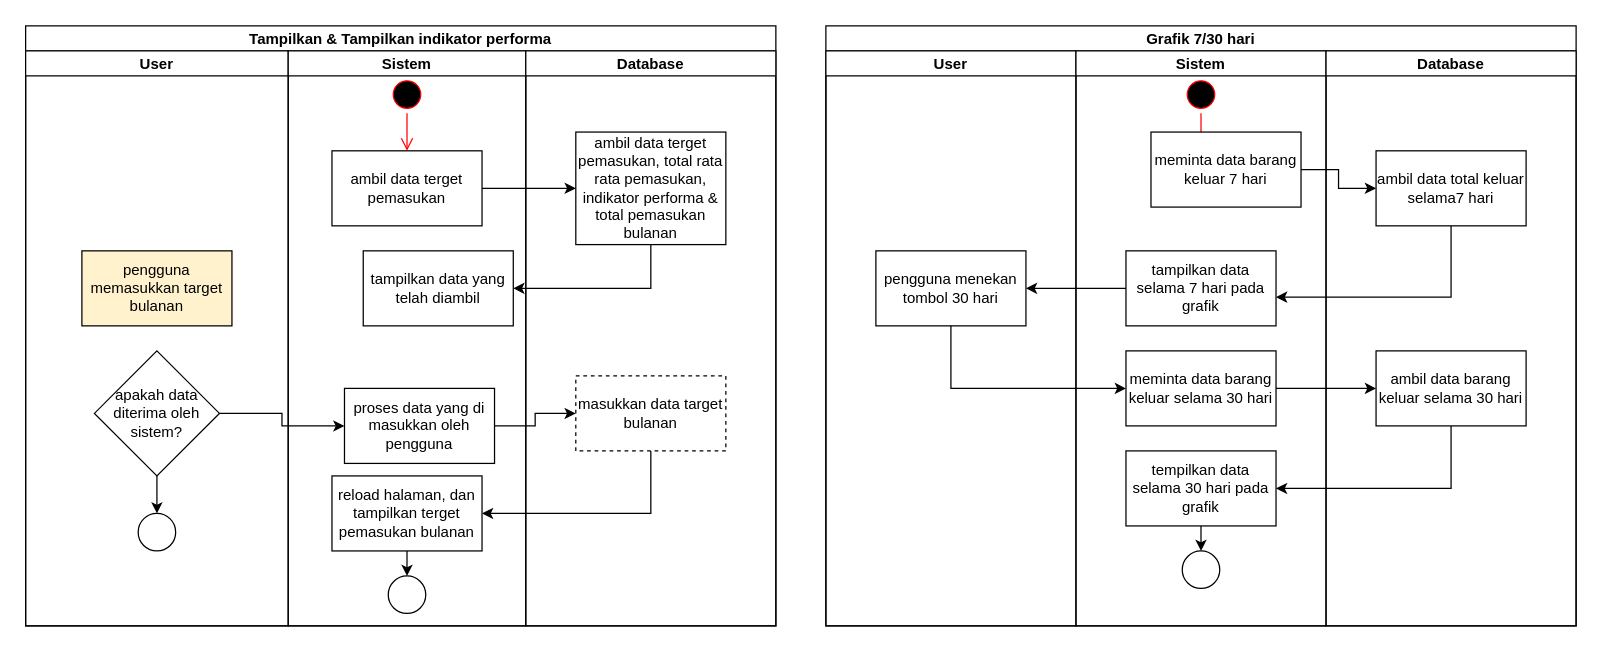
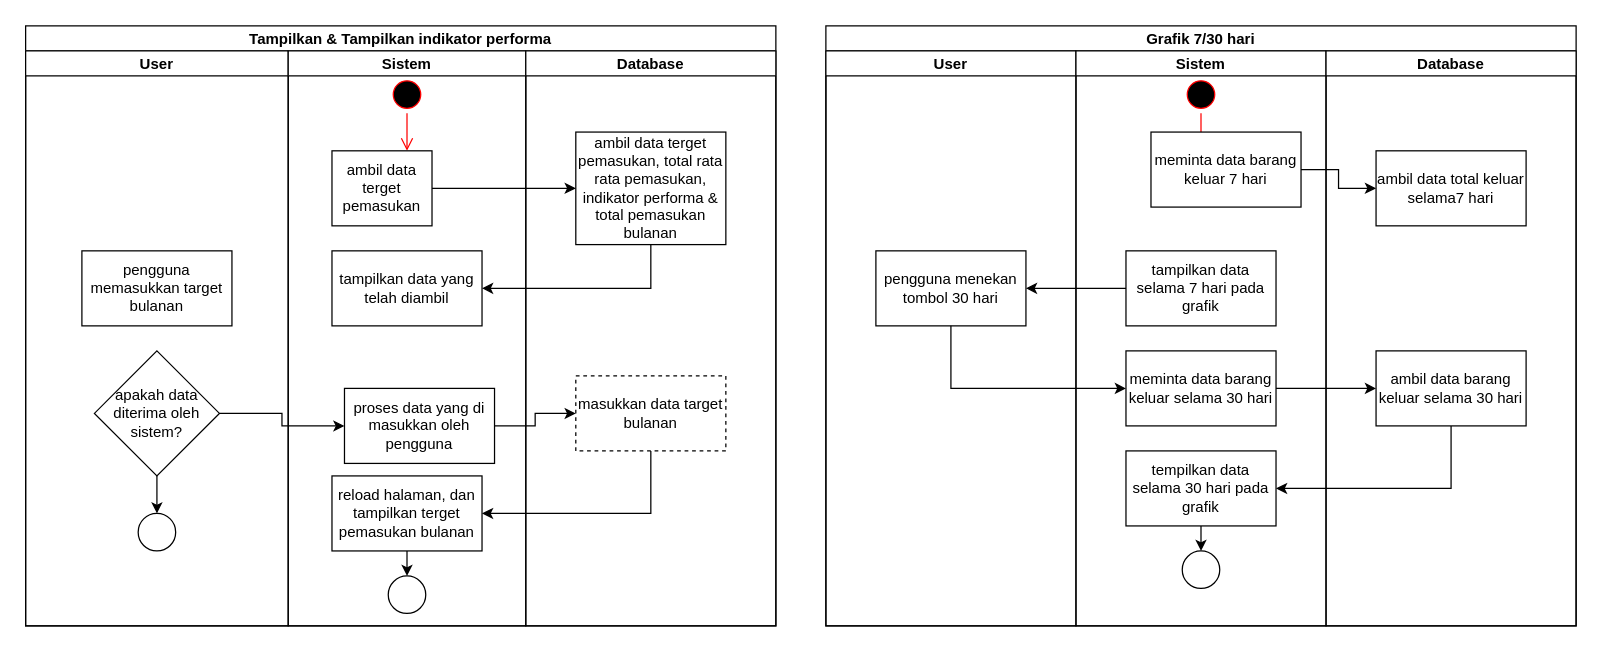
  <mxCell id="0" />
  <mxCell id="1" parent="0" />
  <mxCell id="2" value="Tampilkan &amp; Tampilkan indikator performa" style="swimlane;childLayout=stackLayout;resizeParent=1;resizeParentMax=0;startSize=20;" vertex="1" parent="1"><mxGeometry x="20" y="20" width="600" height="480" as="geometry" /></mxCell>
  <mxCell id="3" value="User" style="swimlane;startSize=20;" vertex="1" parent="2"><mxGeometry y="20" width="210" height="460" as="geometry" /></mxCell>
- <mxCell id="4" value="pengguna memasukkan target bulanan" style="rounded=0;whiteSpace=wrap;html=1;fillColor=#fff2cc;" vertex="1" parent="3"><mxGeometry x="45" y="160" width="120" height="60" as="geometry" /></mxCell>
+ <mxCell id="4" value="pengguna memasukkan target bulanan" style="rounded=0;whiteSpace=wrap;html=1;" vertex="1" parent="3"><mxGeometry x="45" y="160" width="120" height="60" as="geometry" /></mxCell>
  <mxCell id="5" style="edgeStyle=orthogonalEdgeStyle;rounded=0;orthogonalLoop=1;jettySize=auto;html=1;exitX=0.5;exitY=1;exitDx=0;exitDy=0;entryX=0.5;entryY=0;entryDx=0;entryDy=0;" edge="1" parent="3" source="6" target="7"><mxGeometry relative="1" as="geometry" /></mxCell>
  <mxCell id="6" value="apakah data diterima oleh sistem?" style="rhombus;whiteSpace=wrap;html=1;spacingLeft=10;spacingRight=10;" vertex="1" parent="3"><mxGeometry x="55" y="240" width="100" height="100" as="geometry" /></mxCell>
  <mxCell id="7" value="" style="ellipse;whiteSpace=wrap;html=1;aspect=fixed;" vertex="1" parent="3"><mxGeometry x="90" y="370" width="30" height="30" as="geometry" /></mxCell>
  <mxCell id="8" value="Sistem" style="swimlane;startSize=20;" vertex="1" parent="2"><mxGeometry x="210" y="20" width="190" height="460" as="geometry" /></mxCell>
  <mxCell id="9" value="" style="ellipse;html=1;shape=startState;fillColor=#000000;strokeColor=#ff0000;" vertex="1" parent="8"><mxGeometry x="80" y="20" width="30" height="30" as="geometry" /></mxCell>
  <mxCell id="10" value="" style="edgeStyle=orthogonalEdgeStyle;html=1;verticalAlign=bottom;endArrow=open;endSize=8;strokeColor=#ff0000;rounded=0;" edge="1" source="9" parent="8"><mxGeometry relative="1" as="geometry"><mxPoint x="95" y="80" as="targetPoint" /></mxGeometry></mxCell>
- <mxCell id="11" value="ambil data terget pemasukan" style="rounded=0;whiteSpace=wrap;html=1;" vertex="1" parent="8"><mxGeometry x="35" y="80" width="120" height="60" as="geometry" /></mxCell>
- <mxCell id="12" value="tampilkan data yang telah diambil" style="rounded=0;whiteSpace=wrap;html=1;" vertex="1" parent="8"><mxGeometry x="60" y="160" width="120" height="60" as="geometry" /></mxCell>
+ <mxCell id="11" value="ambil data terget pemasukan" style="rounded=0;whiteSpace=wrap;html=1;" vertex="1" parent="8"><mxGeometry x="35" y="80" width="80" height="60" as="geometry" /></mxCell>
+ <mxCell id="12" value="tampilkan data yang telah diambil" style="rounded=0;whiteSpace=wrap;html=1;" vertex="1" parent="8"><mxGeometry x="35" y="160" width="120" height="60" as="geometry" /></mxCell>
  <mxCell id="13" value="proses data yang di masukkan oleh pengguna" style="rounded=0;whiteSpace=wrap;html=1;" vertex="1" parent="8"><mxGeometry x="45" y="270" width="120" height="60" as="geometry" /></mxCell>
  <mxCell id="14" style="edgeStyle=orthogonalEdgeStyle;rounded=0;orthogonalLoop=1;jettySize=auto;html=1;exitX=0.5;exitY=1;exitDx=0;exitDy=0;entryX=0.5;entryY=0;entryDx=0;entryDy=0;" edge="1" parent="8" source="15" target="16"><mxGeometry relative="1" as="geometry" /></mxCell>
  <mxCell id="15" value="reload halaman, dan tampilkan terget pemasukan bulanan" style="rounded=0;whiteSpace=wrap;html=1;" vertex="1" parent="8"><mxGeometry x="35" y="340" width="120" height="60" as="geometry" /></mxCell>
  <mxCell id="16" value="" style="ellipse;whiteSpace=wrap;html=1;aspect=fixed;" vertex="1" parent="8"><mxGeometry x="80" y="420" width="30" height="30" as="geometry" /></mxCell>
  <mxCell id="17" value="Database" style="swimlane;startSize=20;" vertex="1" parent="2"><mxGeometry x="400" y="20" width="200" height="460" as="geometry" /></mxCell>
  <mxCell id="18" value="ambil data terget pemasukan, total rata rata pemasukan, indikator performa &amp;amp; total pemasukan bulanan" style="rounded=0;whiteSpace=wrap;html=1;" vertex="1" parent="17"><mxGeometry x="40" y="65" width="120" height="90" as="geometry" /></mxCell>
  <mxCell id="19" value="masukkan data target bulanan" style="rounded=0;whiteSpace=wrap;html=1;dashed=1;" vertex="1" parent="17"><mxGeometry x="40" y="260" width="120" height="60" as="geometry" /></mxCell>
  <mxCell id="20" style="edgeStyle=orthogonalEdgeStyle;rounded=0;orthogonalLoop=1;jettySize=auto;html=1;exitX=1;exitY=0.5;exitDx=0;exitDy=0;entryX=0;entryY=0.5;entryDx=0;entryDy=0;" edge="1" parent="2" source="11" target="18"><mxGeometry relative="1" as="geometry" /></mxCell>
  <mxCell id="21" style="edgeStyle=orthogonalEdgeStyle;rounded=0;orthogonalLoop=1;jettySize=auto;html=1;exitX=0.5;exitY=1;exitDx=0;exitDy=0;entryX=1;entryY=0.5;entryDx=0;entryDy=0;" edge="1" parent="2" source="18" target="12"><mxGeometry relative="1" as="geometry" /></mxCell>
  <mxCell id="22" style="edgeStyle=orthogonalEdgeStyle;rounded=0;orthogonalLoop=1;jettySize=auto;html=1;exitX=1;exitY=0.5;exitDx=0;exitDy=0;entryX=0;entryY=0.5;entryDx=0;entryDy=0;" edge="1" parent="2" source="6" target="13"><mxGeometry relative="1" as="geometry" /></mxCell>
  <mxCell id="23" style="edgeStyle=orthogonalEdgeStyle;rounded=0;orthogonalLoop=1;jettySize=auto;html=1;exitX=1;exitY=0.5;exitDx=0;exitDy=0;entryX=0;entryY=0.5;entryDx=0;entryDy=0;" edge="1" parent="2" source="13" target="19"><mxGeometry relative="1" as="geometry" /></mxCell>
  <mxCell id="24" style="edgeStyle=orthogonalEdgeStyle;rounded=0;orthogonalLoop=1;jettySize=auto;html=1;exitX=0.5;exitY=1;exitDx=0;exitDy=0;entryX=1;entryY=0.5;entryDx=0;entryDy=0;" edge="1" parent="2" source="19" target="15"><mxGeometry relative="1" as="geometry" /></mxCell>
  <mxCell id="25" value="Grafik 7/30 hari" style="swimlane;childLayout=stackLayout;resizeParent=1;resizeParentMax=0;startSize=20;" vertex="1" parent="1"><mxGeometry x="660" y="20" width="600" height="480" as="geometry" /></mxCell>
  <mxCell id="26" value="User" style="swimlane;startSize=20;" vertex="1" parent="25"><mxGeometry y="20" width="200" height="460" as="geometry" /></mxCell>
  <mxCell id="27" value="pengguna menekan tombol 30 hari" style="rounded=0;whiteSpace=wrap;html=1;" vertex="1" parent="26"><mxGeometry x="40" y="160" width="120" height="60" as="geometry" /></mxCell>
  <mxCell id="28" value="Sistem" style="swimlane;startSize=20;" vertex="1" parent="25"><mxGeometry x="200" y="20" width="200" height="460" as="geometry" /></mxCell>
  <mxCell id="29" value="" style="ellipse;html=1;shape=startState;fillColor=#000000;strokeColor=#ff0000;" vertex="1" parent="28"><mxGeometry x="85" y="20" width="30" height="30" as="geometry" /></mxCell>
  <mxCell id="30" value="" style="edgeStyle=orthogonalEdgeStyle;html=1;verticalAlign=bottom;endArrow=open;endSize=8;strokeColor=#ff0000;rounded=0;" edge="1" source="29" parent="28"><mxGeometry relative="1" as="geometry"><mxPoint x="100" y="80" as="targetPoint" /></mxGeometry></mxCell>
  <mxCell id="31" value="meminta data barang keluar 7 hari" style="rounded=0;whiteSpace=wrap;html=1;" vertex="1" parent="28"><mxGeometry x="60" y="65" width="120" height="60" as="geometry" /></mxCell>
  <mxCell id="32" value="tampilkan data selama 7 hari pada grafik" style="rounded=0;whiteSpace=wrap;html=1;" vertex="1" parent="28"><mxGeometry x="40" y="160" width="120" height="60" as="geometry" /></mxCell>
  <mxCell id="33" value="meminta data barang keluar selama 30 hari" style="rounded=0;whiteSpace=wrap;html=1;" vertex="1" parent="28"><mxGeometry x="40" y="240" width="120" height="60" as="geometry" /></mxCell>
  <mxCell id="34" style="edgeStyle=orthogonalEdgeStyle;rounded=0;orthogonalLoop=1;jettySize=auto;html=1;exitX=0.5;exitY=1;exitDx=0;exitDy=0;entryX=0.5;entryY=0;entryDx=0;entryDy=0;" edge="1" parent="28" source="35" target="36"><mxGeometry relative="1" as="geometry" /></mxCell>
  <mxCell id="35" value="tempilkan data selama 30 hari pada grafik" style="rounded=0;whiteSpace=wrap;html=1;" vertex="1" parent="28"><mxGeometry x="40" y="320" width="120" height="60" as="geometry" /></mxCell>
  <mxCell id="36" value="" style="ellipse;whiteSpace=wrap;html=1;aspect=fixed;" vertex="1" parent="28"><mxGeometry x="85" y="400" width="30" height="30" as="geometry" /></mxCell>
  <mxCell id="37" value="Database" style="swimlane;startSize=20;" vertex="1" parent="25"><mxGeometry x="400" y="20" width="200" height="460" as="geometry" /></mxCell>
  <mxCell id="38" value="ambil data total keluar selama7 hari" style="rounded=0;whiteSpace=wrap;html=1;" vertex="1" parent="37"><mxGeometry x="40" y="80" width="120" height="60" as="geometry" /></mxCell>
  <mxCell id="39" value="ambil data barang keluar selama 30 hari" style="rounded=0;whiteSpace=wrap;html=1;" vertex="1" parent="37"><mxGeometry x="40" y="240" width="120" height="60" as="geometry" /></mxCell>
  <mxCell id="40" style="edgeStyle=orthogonalEdgeStyle;rounded=0;orthogonalLoop=1;jettySize=auto;html=1;exitX=1;exitY=0.5;exitDx=0;exitDy=0;entryX=0;entryY=0.5;entryDx=0;entryDy=0;" edge="1" parent="25" source="31" target="38"><mxGeometry relative="1" as="geometry" /></mxCell>
- <mxCell id="41" style="edgeStyle=orthogonalEdgeStyle;rounded=0;orthogonalLoop=1;jettySize=auto;html=1;exitX=0.5;exitY=1;exitDx=0;exitDy=0;entryX=1;entryY=0.617;entryDx=0;entryDy=0;entryPerimeter=0;" edge="1" parent="25" source="38" target="32"><mxGeometry relative="1" as="geometry" /></mxCell>
  <mxCell id="42" style="edgeStyle=orthogonalEdgeStyle;rounded=0;orthogonalLoop=1;jettySize=auto;html=1;exitX=0;exitY=0.5;exitDx=0;exitDy=0;entryX=1;entryY=0.5;entryDx=0;entryDy=0;" edge="1" parent="25" source="32" target="27"><mxGeometry relative="1" as="geometry" /></mxCell>
  <mxCell id="43" style="edgeStyle=orthogonalEdgeStyle;rounded=0;orthogonalLoop=1;jettySize=auto;html=1;exitX=0.5;exitY=1;exitDx=0;exitDy=0;entryX=0;entryY=0.5;entryDx=0;entryDy=0;" edge="1" parent="25" source="27" target="33"><mxGeometry relative="1" as="geometry" /></mxCell>
  <mxCell id="44" style="edgeStyle=orthogonalEdgeStyle;rounded=0;orthogonalLoop=1;jettySize=auto;html=1;exitX=1;exitY=0.5;exitDx=0;exitDy=0;entryX=0;entryY=0.5;entryDx=0;entryDy=0;" edge="1" parent="25" source="33" target="39"><mxGeometry relative="1" as="geometry" /></mxCell>
  <mxCell id="45" style="edgeStyle=orthogonalEdgeStyle;rounded=0;orthogonalLoop=1;jettySize=auto;html=1;exitX=0.5;exitY=1;exitDx=0;exitDy=0;entryX=1;entryY=0.5;entryDx=0;entryDy=0;" edge="1" parent="25" source="39" target="35"><mxGeometry relative="1" as="geometry" /></mxCell>
